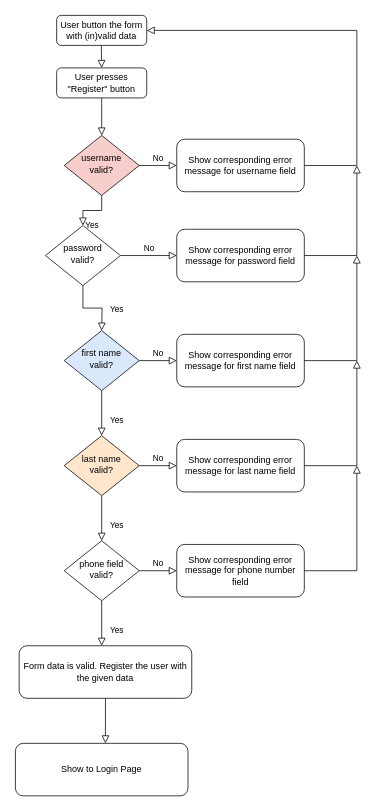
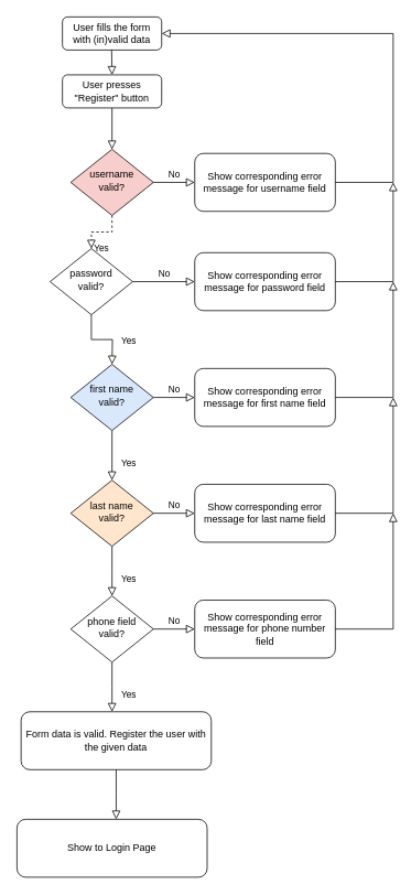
  <mxCell id="0" />
  <mxCell id="1" parent="0" />
  <mxCell id="2" value="" style="rounded=0;html=1;jettySize=auto;orthogonalLoop=1;fontSize=11;endArrow=block;endFill=0;endSize=8;strokeWidth=1;shadow=0;labelBackgroundColor=none;edgeStyle=orthogonalEdgeStyle;" parent="1" source="3" target="6" edge="1"><mxGeometry relative="1" as="geometry" /></mxCell>
  <mxCell id="3" value="User presses &quot;Register&quot; button" style="rounded=1;whiteSpace=wrap;html=1;fontSize=12;glass=0;strokeWidth=1;shadow=0;" parent="1" vertex="1"><mxGeometry x="75" y="90" width="120" height="40" as="geometry" /></mxCell>
- <mxCell id="4" value="Yes" style="rounded=0;html=1;jettySize=auto;orthogonalLoop=1;fontSize=11;endArrow=block;endFill=0;endSize=8;strokeWidth=1;shadow=0;labelBackgroundColor=none;edgeStyle=orthogonalEdgeStyle;" parent="1" source="6" target="10" edge="1"><mxGeometry y="20" relative="1" as="geometry"><mxPoint as="offset" /></mxGeometry></mxCell>
+ <mxCell id="4" value="Yes" style="rounded=0;html=1;jettySize=auto;orthogonalLoop=1;fontSize=11;endArrow=block;endFill=0;endSize=8;strokeWidth=1;shadow=0;labelBackgroundColor=none;edgeStyle=orthogonalEdgeStyle;dashed=1;" parent="1" source="6" target="10" edge="1"><mxGeometry y="20" relative="1" as="geometry"><mxPoint as="offset" /></mxGeometry></mxCell>
  <mxCell id="5" value="No" style="edgeStyle=orthogonalEdgeStyle;rounded=0;html=1;jettySize=auto;orthogonalLoop=1;fontSize=11;endArrow=block;endFill=0;endSize=8;strokeWidth=1;shadow=0;labelBackgroundColor=none;" parent="1" source="6" target="7" edge="1"><mxGeometry y="10" relative="1" as="geometry"><mxPoint as="offset" /></mxGeometry></mxCell>
  <mxCell id="6" value="username &lt;br&gt;valid?" style="rhombus;whiteSpace=wrap;html=1;shadow=0;fontFamily=Helvetica;fontSize=12;align=center;strokeWidth=1;spacing=6;spacingTop=-4;fillColor=#f8cecc;" parent="1" vertex="1"><mxGeometry x="85" y="180" width="100" height="80" as="geometry" /></mxCell>
  <mxCell id="7" value="Show corresponding error message for username field" style="rounded=1;whiteSpace=wrap;html=1;fontSize=12;glass=0;strokeWidth=1;shadow=0;" parent="1" vertex="1"><mxGeometry x="235" y="185" width="170" height="70" as="geometry" /></mxCell>
  <mxCell id="8" value="Yes" style="rounded=0;html=1;jettySize=auto;orthogonalLoop=1;fontSize=11;endArrow=block;endFill=0;endSize=8;strokeWidth=1;shadow=0;labelBackgroundColor=none;edgeStyle=orthogonalEdgeStyle;" parent="1" source="10" edge="1"><mxGeometry x="0.333" y="20" relative="1" as="geometry"><mxPoint as="offset" /><mxPoint x="135" y="440" as="targetPoint" /></mxGeometry></mxCell>
  <mxCell id="9" value="No" style="edgeStyle=orthogonalEdgeStyle;rounded=0;html=1;jettySize=auto;orthogonalLoop=1;fontSize=11;endArrow=block;endFill=0;endSize=8;strokeWidth=1;shadow=0;labelBackgroundColor=none;" parent="1" source="10" edge="1"><mxGeometry y="10" relative="1" as="geometry"><mxPoint as="offset" /><mxPoint x="235" y="340" as="targetPoint" /><Array as="points"><mxPoint x="225" y="340" /><mxPoint x="225" y="340" /></Array></mxGeometry></mxCell>
  <mxCell id="10" value="password&lt;br&gt;valid?" style="rhombus;whiteSpace=wrap;html=1;shadow=0;fontFamily=Helvetica;fontSize=12;align=center;strokeWidth=1;spacing=6;spacingTop=-4;" parent="1" vertex="1"><mxGeometry x="60" y="300" width="100" height="80" as="geometry" /></mxCell>
- <mxCell id="11" value="User button the form with (in)valid data" style="rounded=1;whiteSpace=wrap;html=1;fontSize=12;glass=0;strokeWidth=1;shadow=0;" vertex="1" parent="1"><mxGeometry x="75" y="20" width="120" height="40" as="geometry" /></mxCell>
+ <mxCell id="11" value="User fills the form with (in)valid data" style="rounded=1;whiteSpace=wrap;html=1;fontSize=12;glass=0;strokeWidth=1;shadow=0;" vertex="1" parent="1"><mxGeometry x="75" y="20" width="120" height="40" as="geometry" /></mxCell>
  <mxCell id="12" value="" style="rounded=0;html=1;jettySize=auto;orthogonalLoop=1;fontSize=11;endArrow=block;endFill=0;endSize=8;strokeWidth=1;shadow=0;labelBackgroundColor=none;edgeStyle=orthogonalEdgeStyle;" edge="1" parent="1"><mxGeometry relative="1" as="geometry"><mxPoint x="134.5" y="60" as="sourcePoint" /><mxPoint x="135" y="90" as="targetPoint" /></mxGeometry></mxCell>
  <mxCell id="13" value="" style="rounded=0;html=1;jettySize=auto;orthogonalLoop=1;fontSize=11;endArrow=block;endFill=0;endSize=8;strokeWidth=1;shadow=0;labelBackgroundColor=none;edgeStyle=orthogonalEdgeStyle;entryX=1;entryY=0.5;entryDx=0;entryDy=0;exitX=1;exitY=0.5;exitDx=0;exitDy=0;" edge="1" parent="1" source="7" target="11"><mxGeometry relative="1" as="geometry"><mxPoint x="145" y="140" as="sourcePoint" /><mxPoint x="145" y="190" as="targetPoint" /><Array as="points"><mxPoint x="475" y="220" /><mxPoint x="475" y="40" /></Array></mxGeometry></mxCell>
  <mxCell id="14" value="Show corresponding error message for password field" style="rounded=1;whiteSpace=wrap;html=1;fontSize=12;glass=0;strokeWidth=1;shadow=0;" vertex="1" parent="1"><mxGeometry x="235" y="305" width="170" height="70" as="geometry" /></mxCell>
  <mxCell id="15" value="" style="rounded=0;html=1;jettySize=auto;orthogonalLoop=1;fontSize=11;endArrow=block;endFill=0;endSize=8;strokeWidth=1;shadow=0;labelBackgroundColor=none;edgeStyle=orthogonalEdgeStyle;exitX=1;exitY=0.5;exitDx=0;exitDy=0;" edge="1" parent="1"><mxGeometry relative="1" as="geometry"><mxPoint x="405" y="340" as="sourcePoint" /><mxPoint x="475" y="220" as="targetPoint" /><Array as="points"><mxPoint x="475" y="340" /></Array></mxGeometry></mxCell>
  <mxCell id="16" value="Yes" style="rounded=0;html=1;jettySize=auto;orthogonalLoop=1;fontSize=11;endArrow=block;endFill=0;endSize=8;strokeWidth=1;shadow=0;labelBackgroundColor=none;edgeStyle=orthogonalEdgeStyle;" edge="1" parent="1" source="18"><mxGeometry x="0.333" y="20" relative="1" as="geometry"><mxPoint as="offset" /><mxPoint x="135" y="580" as="targetPoint" /></mxGeometry></mxCell>
  <mxCell id="17" value="No" style="edgeStyle=orthogonalEdgeStyle;rounded=0;html=1;jettySize=auto;orthogonalLoop=1;fontSize=11;endArrow=block;endFill=0;endSize=8;strokeWidth=1;shadow=0;labelBackgroundColor=none;" edge="1" parent="1" source="18"><mxGeometry y="10" relative="1" as="geometry"><mxPoint as="offset" /><mxPoint x="235" y="480" as="targetPoint" /><Array as="points"><mxPoint x="225" y="480" /><mxPoint x="225" y="480" /></Array></mxGeometry></mxCell>
  <mxCell id="18" value="first name&lt;br&gt;valid?" style="rhombus;whiteSpace=wrap;html=1;shadow=0;fontFamily=Helvetica;fontSize=12;align=center;strokeWidth=1;spacing=6;spacingTop=-4;fillColor=#dae8fc;" vertex="1" parent="1"><mxGeometry x="85" y="440" width="100" height="80" as="geometry" /></mxCell>
  <mxCell id="19" value="Show corresponding error message for first name field" style="rounded=1;whiteSpace=wrap;html=1;fontSize=12;glass=0;strokeWidth=1;shadow=0;" vertex="1" parent="1"><mxGeometry x="235" y="445" width="170" height="70" as="geometry" /></mxCell>
  <mxCell id="20" value="" style="rounded=0;html=1;jettySize=auto;orthogonalLoop=1;fontSize=11;endArrow=block;endFill=0;endSize=8;strokeWidth=1;shadow=0;labelBackgroundColor=none;edgeStyle=orthogonalEdgeStyle;exitX=1;exitY=0.5;exitDx=0;exitDy=0;" edge="1" parent="1"><mxGeometry relative="1" as="geometry"><mxPoint x="405" y="480" as="sourcePoint" /><mxPoint x="475" y="340" as="targetPoint" /><Array as="points"><mxPoint x="475" y="480" /></Array></mxGeometry></mxCell>
  <mxCell id="21" value="Yes" style="rounded=0;html=1;jettySize=auto;orthogonalLoop=1;fontSize=11;endArrow=block;endFill=0;endSize=8;strokeWidth=1;shadow=0;labelBackgroundColor=none;edgeStyle=orthogonalEdgeStyle;" edge="1" parent="1" source="23"><mxGeometry x="0.333" y="20" relative="1" as="geometry"><mxPoint as="offset" /><mxPoint x="135" y="720" as="targetPoint" /></mxGeometry></mxCell>
  <mxCell id="22" value="No" style="edgeStyle=orthogonalEdgeStyle;rounded=0;html=1;jettySize=auto;orthogonalLoop=1;fontSize=11;endArrow=block;endFill=0;endSize=8;strokeWidth=1;shadow=0;labelBackgroundColor=none;" edge="1" parent="1" source="23"><mxGeometry y="10" relative="1" as="geometry"><mxPoint as="offset" /><mxPoint x="235" y="620" as="targetPoint" /><Array as="points"><mxPoint x="225" y="620" /><mxPoint x="225" y="620" /></Array></mxGeometry></mxCell>
  <mxCell id="23" value="last name&lt;br&gt;valid?" style="rhombus;whiteSpace=wrap;html=1;shadow=0;fontFamily=Helvetica;fontSize=12;align=center;strokeWidth=1;spacing=6;spacingTop=-4;fillColor=#ffe6cc;" vertex="1" parent="1"><mxGeometry x="85" y="580" width="100" height="80" as="geometry" /></mxCell>
  <mxCell id="24" value="Show corresponding error message for last name field" style="rounded=1;whiteSpace=wrap;html=1;fontSize=12;glass=0;strokeWidth=1;shadow=0;" vertex="1" parent="1"><mxGeometry x="235" y="585" width="170" height="70" as="geometry" /></mxCell>
  <mxCell id="25" value="" style="rounded=0;html=1;jettySize=auto;orthogonalLoop=1;fontSize=11;endArrow=block;endFill=0;endSize=8;strokeWidth=1;shadow=0;labelBackgroundColor=none;edgeStyle=orthogonalEdgeStyle;exitX=1;exitY=0.5;exitDx=0;exitDy=0;" edge="1" parent="1"><mxGeometry relative="1" as="geometry"><mxPoint x="405" y="620" as="sourcePoint" /><mxPoint x="475" y="480" as="targetPoint" /><Array as="points"><mxPoint x="475" y="620" /></Array></mxGeometry></mxCell>
  <mxCell id="26" value="Yes" style="rounded=0;html=1;jettySize=auto;orthogonalLoop=1;fontSize=11;endArrow=block;endFill=0;endSize=8;strokeWidth=1;shadow=0;labelBackgroundColor=none;edgeStyle=orthogonalEdgeStyle;" edge="1" parent="1" source="28"><mxGeometry x="0.333" y="20" relative="1" as="geometry"><mxPoint as="offset" /><mxPoint x="135" y="860" as="targetPoint" /></mxGeometry></mxCell>
  <mxCell id="27" value="No" style="edgeStyle=orthogonalEdgeStyle;rounded=0;html=1;jettySize=auto;orthogonalLoop=1;fontSize=11;endArrow=block;endFill=0;endSize=8;strokeWidth=1;shadow=0;labelBackgroundColor=none;" edge="1" parent="1" source="28"><mxGeometry y="10" relative="1" as="geometry"><mxPoint as="offset" /><mxPoint x="235" y="760" as="targetPoint" /><Array as="points"><mxPoint x="225" y="760" /><mxPoint x="225" y="760" /></Array></mxGeometry></mxCell>
  <mxCell id="28" value="phone field&lt;br&gt;valid?" style="rhombus;whiteSpace=wrap;html=1;shadow=0;fontFamily=Helvetica;fontSize=12;align=center;strokeWidth=1;spacing=6;spacingTop=-4;" vertex="1" parent="1"><mxGeometry x="85" y="720" width="100" height="80" as="geometry" /></mxCell>
  <mxCell id="29" value="Show corresponding error message for phone number field" style="rounded=1;whiteSpace=wrap;html=1;fontSize=12;glass=0;strokeWidth=1;shadow=0;" vertex="1" parent="1"><mxGeometry x="235" y="725" width="170" height="70" as="geometry" /></mxCell>
  <mxCell id="30" value="" style="rounded=0;html=1;jettySize=auto;orthogonalLoop=1;fontSize=11;endArrow=block;endFill=0;endSize=8;strokeWidth=1;shadow=0;labelBackgroundColor=none;edgeStyle=orthogonalEdgeStyle;exitX=1;exitY=0.5;exitDx=0;exitDy=0;" edge="1" parent="1"><mxGeometry relative="1" as="geometry"><mxPoint x="405" y="760" as="sourcePoint" /><mxPoint x="475" y="620" as="targetPoint" /><Array as="points"><mxPoint x="475" y="760" /></Array></mxGeometry></mxCell>
  <mxCell id="31" value="Form data is valid. Register the user with the given data" style="rounded=1;whiteSpace=wrap;html=1;fontSize=12;glass=0;strokeWidth=1;shadow=0;" vertex="1" parent="1"><mxGeometry x="25" y="860" width="230" height="70" as="geometry" /></mxCell>
  <mxCell id="32" value="Show to Login Page" style="rounded=1;whiteSpace=wrap;html=1;fontSize=12;glass=0;strokeWidth=1;shadow=0;" vertex="1" parent="1"><mxGeometry x="20" y="990" width="230" height="70" as="geometry" /></mxCell>
  <mxCell id="33" value="" style="rounded=0;html=1;jettySize=auto;orthogonalLoop=1;fontSize=11;endArrow=block;endFill=0;endSize=8;strokeWidth=1;shadow=0;labelBackgroundColor=none;edgeStyle=orthogonalEdgeStyle;exitX=0.5;exitY=1;exitDx=0;exitDy=0;" edge="1" parent="1" source="31"><mxGeometry x="0.333" y="20" relative="1" as="geometry"><mxPoint as="offset" /><mxPoint x="140" y="990" as="targetPoint" /><mxPoint x="145" y="810" as="sourcePoint" /></mxGeometry></mxCell>
